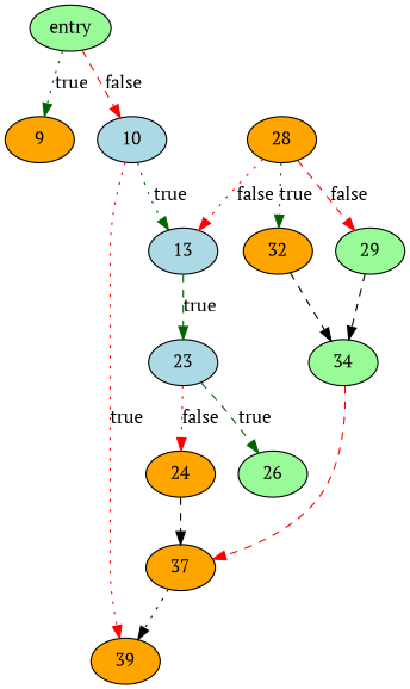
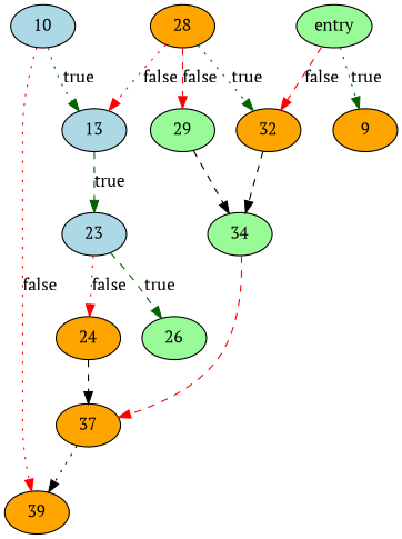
  digraph {
    fontname="PT Serif"
    node [fillcolor=orange fontname="PT Serif" style=filled]
    edge [color=red fontname="PT Serif" style=dashed]
    n1 [fillcolor=palegreen label=entry]
    9
    10 [fillcolor=lightblue]
    13 [fillcolor=lightblue]
    39
    23 [fillcolor=lightblue]
    24
    26 [fillcolor=palegreen]
    28
    29 [fillcolor=palegreen]
    32
    37
    34 [fillcolor=palegreen]
    n1 -> 9 [color=darkgreen label=true style=dotted]
-   n1 -> 10 [label=false]
+   n1 -> 32 [label=false]
    10 -> 13 [color=darkgreen label=true style=dotted]
-   10 -> 39 [label=true style=dotted]
+   10 -> 39 [label=false style=dotted]
    13 -> 23 [color=darkgreen label=true]
    23 -> 24 [label=false style=dotted]
    23 -> 26 [color=darkgreen label=true]
    24 -> 37 [color=""]
    28 -> 13 [label=false style=dotted]
    28 -> 29 [label=false]
    28 -> 32 [color=darkgreen label=true style=dotted]
    29 -> 34 [color=""]
    32 -> 34 [color=""]
    37 -> 39 [style=dotted color=""]
    34 -> 37
  }
